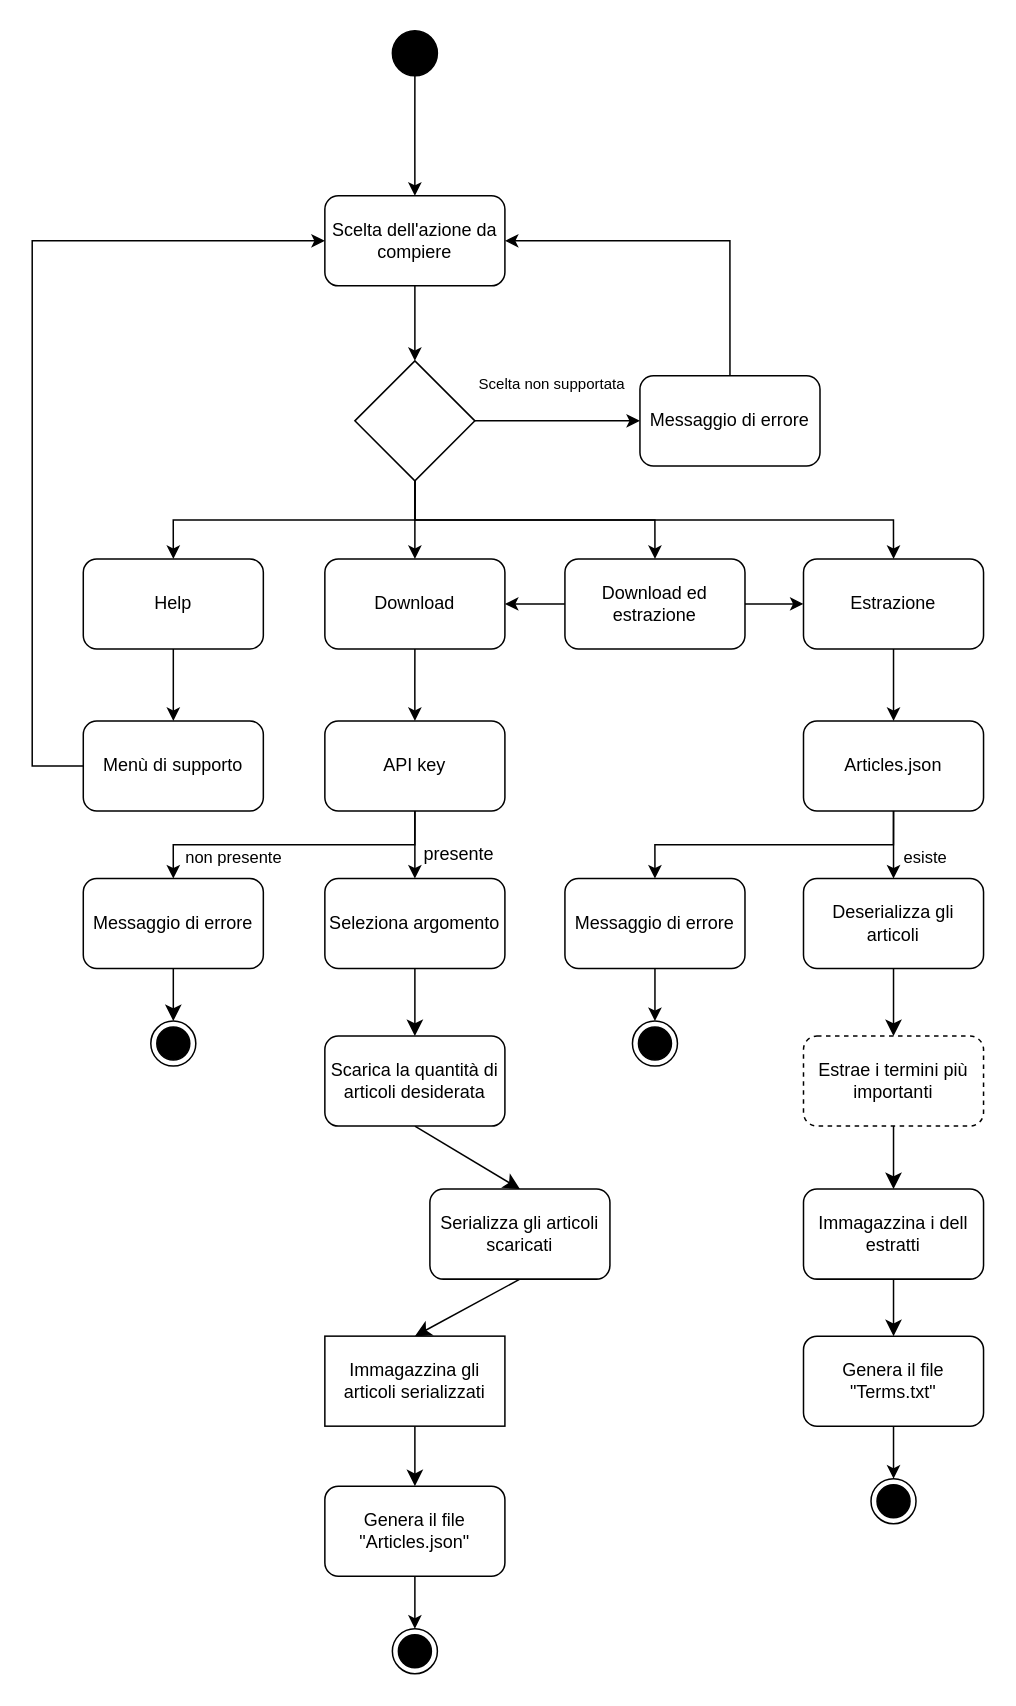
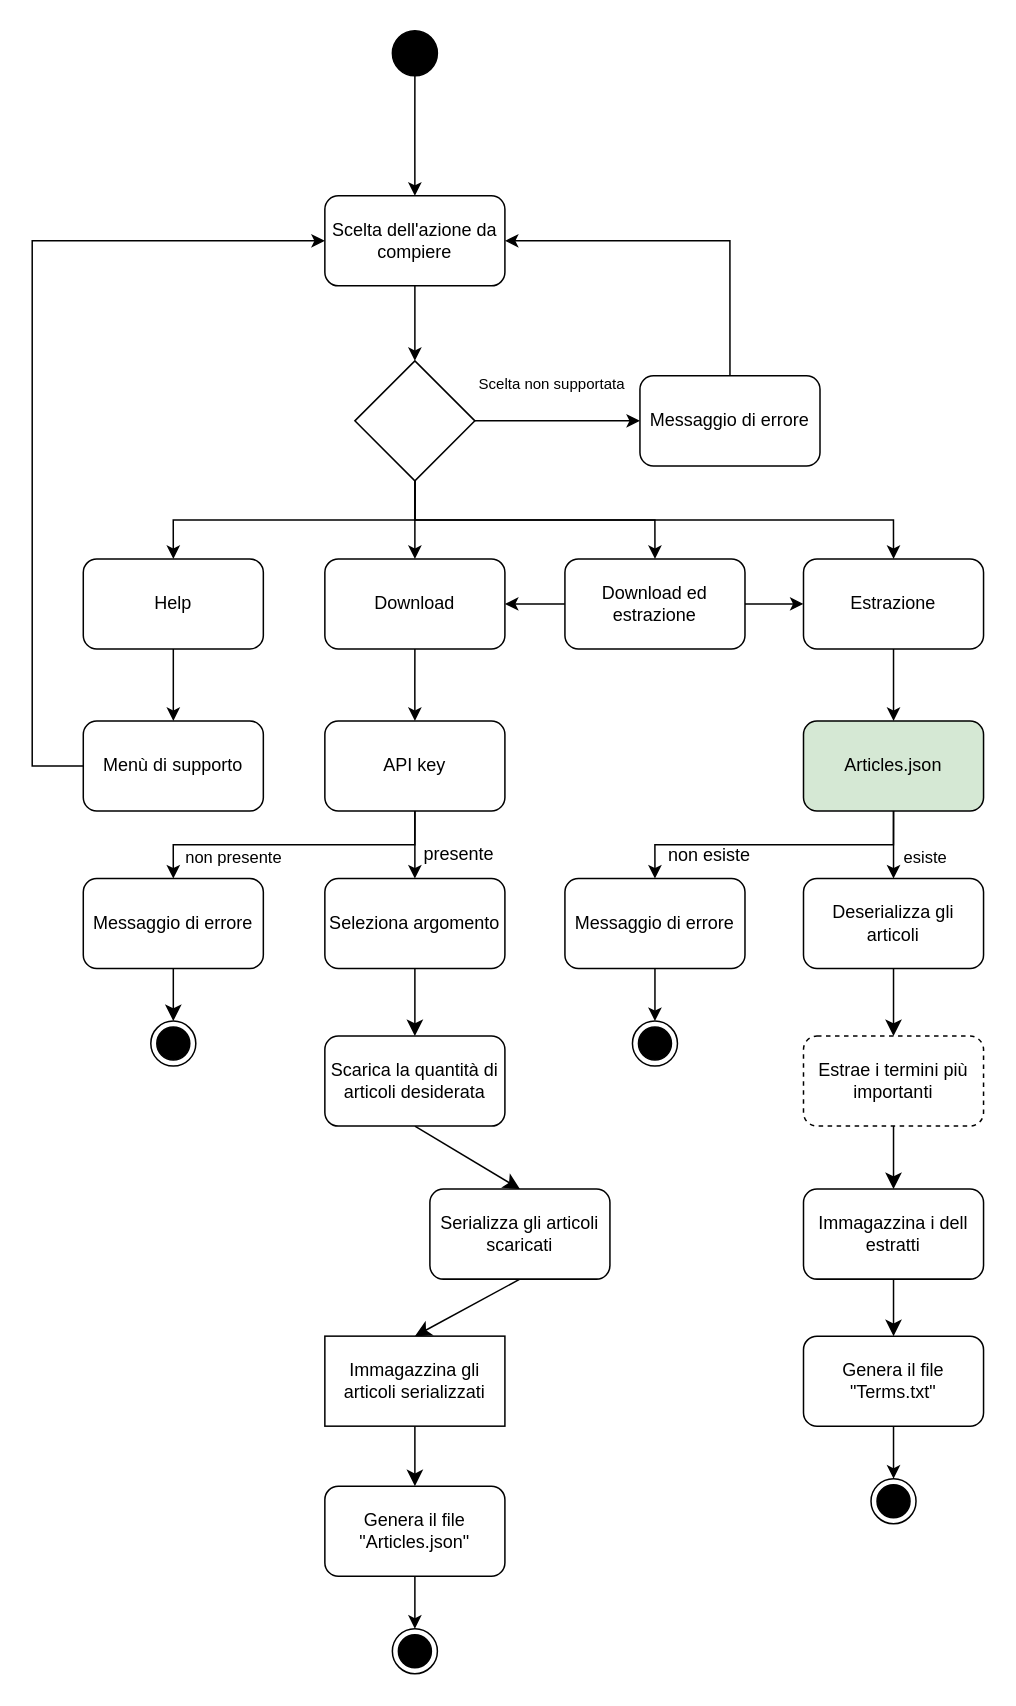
  <mxCell id="0" />
  <mxCell id="1" parent="0" />
  <mxCell id="2" style="edgeStyle=orthogonalEdgeStyle;rounded=0;orthogonalLoop=1;jettySize=auto;html=1;entryX=0.5;entryY=0;entryDx=0;entryDy=0;exitX=0.5;exitY=1;exitDx=0;exitDy=0;" parent="1" source="20" edge="1"><mxGeometry relative="1" as="geometry"><mxPoint x="275.94" y="70" as="sourcePoint" /><mxPoint x="275.94" y="130" as="targetPoint" /></mxGeometry></mxCell>
  <mxCell id="3" style="edgeStyle=orthogonalEdgeStyle;rounded=0;orthogonalLoop=1;jettySize=auto;html=1;exitX=0.5;exitY=1;exitDx=0;exitDy=0;entryX=0.5;entryY=0;entryDx=0;entryDy=0;" parent="1" source="10" target="9" edge="1"><mxGeometry relative="1" as="geometry"><mxPoint x="275.94" y="190" as="sourcePoint" /></mxGeometry></mxCell>
  <mxCell id="4" style="edgeStyle=orthogonalEdgeStyle;rounded=0;orthogonalLoop=1;jettySize=auto;html=1;exitX=0.5;exitY=1;exitDx=0;exitDy=0;entryX=0.5;entryY=0;entryDx=0;entryDy=0;" parent="1" source="9" target="12" edge="1"><mxGeometry relative="1" as="geometry" /></mxCell>
  <mxCell id="5" style="edgeStyle=orthogonalEdgeStyle;rounded=0;orthogonalLoop=1;jettySize=auto;html=1;exitX=0.5;exitY=1;exitDx=0;exitDy=0;entryX=0.5;entryY=0;entryDx=0;entryDy=0;" parent="1" source="9" target="19" edge="1"><mxGeometry relative="1" as="geometry" /></mxCell>
  <mxCell id="6" style="edgeStyle=orthogonalEdgeStyle;rounded=0;orthogonalLoop=1;jettySize=auto;html=1;exitX=0.5;exitY=1;exitDx=0;exitDy=0;entryX=0.5;entryY=0;entryDx=0;entryDy=0;" parent="1" source="9" target="14" edge="1"><mxGeometry relative="1" as="geometry" /></mxCell>
  <mxCell id="7" style="edgeStyle=orthogonalEdgeStyle;rounded=0;orthogonalLoop=1;jettySize=auto;html=1;exitX=0.5;exitY=1;exitDx=0;exitDy=0;entryX=0.5;entryY=0;entryDx=0;entryDy=0;" parent="1" source="9" target="17" edge="1"><mxGeometry relative="1" as="geometry" /></mxCell>
  <mxCell id="8" style="edgeStyle=orthogonalEdgeStyle;rounded=0;orthogonalLoop=1;jettySize=auto;html=1;exitX=1;exitY=0.5;exitDx=0;exitDy=0;entryX=0;entryY=0.5;entryDx=0;entryDy=0;" parent="1" source="9" target="22" edge="1"><mxGeometry relative="1" as="geometry" /></mxCell>
  <mxCell id="9" value="" style="rhombus;whiteSpace=wrap;html=1;" parent="1" vertex="1"><mxGeometry x="235.94" y="240" width="80" height="80" as="geometry" /></mxCell>
  <mxCell id="10" value="Scelta dell'azione da compiere" style="rounded=1;whiteSpace=wrap;html=1;" parent="1" vertex="1"><mxGeometry x="215.94" y="130" width="120" height="60" as="geometry" /></mxCell>
  <mxCell id="11" style="edgeStyle=orthogonalEdgeStyle;rounded=0;orthogonalLoop=1;jettySize=auto;html=1;exitX=0.5;exitY=1;exitDx=0;exitDy=0;entryX=0.5;entryY=0;entryDx=0;entryDy=0;" parent="1" source="12" target="25" edge="1"><mxGeometry relative="1" as="geometry" /></mxCell>
  <mxCell id="12" value="Help" style="rounded=1;whiteSpace=wrap;html=1;" parent="1" vertex="1"><mxGeometry x="54.94" y="372" width="120" height="60" as="geometry" /></mxCell>
  <mxCell id="13" style="edgeStyle=orthogonalEdgeStyle;rounded=0;orthogonalLoop=1;jettySize=auto;html=1;exitX=0.5;exitY=1;exitDx=0;exitDy=0;" parent="1" source="14" edge="1"><mxGeometry relative="1" as="geometry"><mxPoint x="275.94" y="480" as="targetPoint" /></mxGeometry></mxCell>
  <mxCell id="14" value="Download" style="rounded=1;whiteSpace=wrap;html=1;" parent="1" vertex="1"><mxGeometry x="215.94" y="372" width="120" height="60" as="geometry" /></mxCell>
  <mxCell id="15" style="edgeStyle=orthogonalEdgeStyle;rounded=0;orthogonalLoop=1;jettySize=auto;html=1;exitX=0;exitY=0.5;exitDx=0;exitDy=0;entryX=1;entryY=0.5;entryDx=0;entryDy=0;" parent="1" source="17" target="14" edge="1"><mxGeometry relative="1" as="geometry" /></mxCell>
  <mxCell id="16" style="edgeStyle=orthogonalEdgeStyle;rounded=0;orthogonalLoop=1;jettySize=auto;html=1;exitX=1;exitY=0.5;exitDx=0;exitDy=0;entryX=0;entryY=0.5;entryDx=0;entryDy=0;" parent="1" source="17" target="19" edge="1"><mxGeometry relative="1" as="geometry" /></mxCell>
  <mxCell id="17" value="Download ed estrazione" style="rounded=1;whiteSpace=wrap;html=1;" parent="1" vertex="1"><mxGeometry x="375.94" y="372" width="120" height="60" as="geometry" /></mxCell>
  <mxCell id="18" style="edgeStyle=orthogonalEdgeStyle;rounded=0;orthogonalLoop=1;jettySize=auto;html=1;exitX=0.5;exitY=1;exitDx=0;exitDy=0;entryX=0.5;entryY=0;entryDx=0;entryDy=0;" parent="1" source="19" target="47" edge="1"><mxGeometry relative="1" as="geometry" /></mxCell>
  <mxCell id="19" value="Estrazione" style="rounded=1;whiteSpace=wrap;html=1;" parent="1" vertex="1"><mxGeometry x="534.94" y="372" width="120" height="60" as="geometry" /></mxCell>
  <mxCell id="20" value="" style="ellipse;fillColor=strokeColor;html=1;" parent="1" vertex="1"><mxGeometry x="260.94" y="20" width="30" height="30" as="geometry" /></mxCell>
  <mxCell id="21" style="edgeStyle=orthogonalEdgeStyle;rounded=0;orthogonalLoop=1;jettySize=auto;html=1;exitX=0.5;exitY=0;exitDx=0;exitDy=0;entryX=1;entryY=0.5;entryDx=0;entryDy=0;" parent="1" source="22" target="10" edge="1"><mxGeometry relative="1" as="geometry" /></mxCell>
  <mxCell id="22" value="Messaggio di errore" style="rounded=1;whiteSpace=wrap;html=1;" parent="1" vertex="1"><mxGeometry x="425.94" y="250" width="120" height="60" as="geometry" /></mxCell>
  <mxCell id="23" value="Scelta non supportata" style="text;html=1;align=center;verticalAlign=middle;resizable=0;points=[];autosize=1;strokeColor=none;fillColor=none;rounded=0;fontSize=10;" parent="1" vertex="1"><mxGeometry x="301.94" y="240" width="130" height="30" as="geometry" /></mxCell>
  <mxCell id="24" style="edgeStyle=orthogonalEdgeStyle;rounded=0;orthogonalLoop=1;jettySize=auto;html=1;exitX=0;exitY=0.5;exitDx=0;exitDy=0;entryX=0;entryY=0.5;entryDx=0;entryDy=0;" edge="1" parent="1" source="25" target="10"><mxGeometry relative="1" as="geometry"><Array as="points"><mxPoint x="20.94" y="510" /><mxPoint x="20.94" y="160" /></Array></mxGeometry></mxCell>
  <mxCell id="25" value="Menù di supporto" style="rounded=1;whiteSpace=wrap;html=1;" parent="1" vertex="1"><mxGeometry x="54.94" y="480" width="120" height="60" as="geometry" /></mxCell>
  <mxCell id="26" style="edgeStyle=orthogonalEdgeStyle;rounded=0;orthogonalLoop=1;jettySize=auto;html=1;exitX=0.5;exitY=1;exitDx=0;exitDy=0;entryX=0.5;entryY=0;entryDx=0;entryDy=0;" parent="1" source="29" target="31" edge="1"><mxGeometry relative="1" as="geometry" /></mxCell>
  <mxCell id="27" value="non presente" style="edgeLabel;html=1;align=center;verticalAlign=middle;resizable=0;points=[];" parent="26" vertex="1" connectable="0"><mxGeometry x="-0.043" relative="1" as="geometry"><mxPoint x="-45" y="8" as="offset" /></mxGeometry></mxCell>
  <mxCell id="28" style="edgeStyle=orthogonalEdgeStyle;rounded=0;orthogonalLoop=1;jettySize=auto;html=1;exitX=0.5;exitY=1;exitDx=0;exitDy=0;entryX=0.5;entryY=0;entryDx=0;entryDy=0;" parent="1" source="29" target="34" edge="1"><mxGeometry relative="1" as="geometry" /></mxCell>
  <mxCell id="29" value="API key" style="rounded=1;whiteSpace=wrap;html=1;" parent="1" vertex="1"><mxGeometry x="215.94" y="480" width="120" height="60" as="geometry" /></mxCell>
  <mxCell id="30" style="edgeStyle=none;curved=1;rounded=0;orthogonalLoop=1;jettySize=auto;html=1;exitX=0.5;exitY=1;exitDx=0;exitDy=0;entryX=0.5;entryY=0;entryDx=0;entryDy=0;fontSize=12;startSize=8;endSize=8;" parent="1" source="31" target="32" edge="1"><mxGeometry relative="1" as="geometry" /></mxCell>
  <mxCell id="31" value="Messaggio di errore" style="rounded=1;whiteSpace=wrap;html=1;" parent="1" vertex="1"><mxGeometry x="54.94" y="585" width="120" height="60" as="geometry" /></mxCell>
  <mxCell id="32" value="" style="ellipse;html=1;shape=endState;fillColor=strokeColor;" parent="1" vertex="1"><mxGeometry x="99.94" y="680" width="30" height="30" as="geometry" /></mxCell>
  <mxCell id="33" style="edgeStyle=none;curved=1;rounded=0;orthogonalLoop=1;jettySize=auto;html=1;exitX=0.5;exitY=1;exitDx=0;exitDy=0;entryX=0.5;entryY=0;entryDx=0;entryDy=0;fontSize=12;startSize=8;endSize=8;" parent="1" source="34" target="36" edge="1"><mxGeometry relative="1" as="geometry" /></mxCell>
  <mxCell id="34" value="Seleziona argomento" style="rounded=1;whiteSpace=wrap;html=1;verticalAlign=middle;" parent="1" vertex="1"><mxGeometry x="215.94" y="585" width="120" height="60" as="geometry" /></mxCell>
  <mxCell id="35" style="edgeStyle=none;curved=1;rounded=0;orthogonalLoop=1;jettySize=auto;html=1;exitX=0.5;exitY=1;exitDx=0;exitDy=0;entryX=0.5;entryY=0;entryDx=0;entryDy=0;fontSize=12;startSize=8;endSize=8;" parent="1" source="36" target="38" edge="1"><mxGeometry relative="1" as="geometry" /></mxCell>
  <mxCell id="36" value="Scarica la quantità di articoli desiderata" style="rounded=1;whiteSpace=wrap;html=1;verticalAlign=middle;" parent="1" vertex="1"><mxGeometry x="215.94" y="690" width="120" height="60" as="geometry" /></mxCell>
  <mxCell id="37" style="edgeStyle=none;curved=1;rounded=0;orthogonalLoop=1;jettySize=auto;html=1;exitX=0.5;exitY=1;exitDx=0;exitDy=0;entryX=0.5;entryY=0;entryDx=0;entryDy=0;fontSize=12;startSize=8;endSize=8;" parent="1" source="38" target="40" edge="1"><mxGeometry relative="1" as="geometry" /></mxCell>
  <mxCell id="38" value="Serializza gli articoli scaricati" style="rounded=1;whiteSpace=wrap;html=1;verticalAlign=middle;" parent="1" vertex="1"><mxGeometry x="285.94" y="792" width="120" height="60" as="geometry" /></mxCell>
  <mxCell id="39" style="edgeStyle=none;curved=1;rounded=0;orthogonalLoop=1;jettySize=auto;html=1;exitX=0.5;exitY=1;exitDx=0;exitDy=0;entryX=0.5;entryY=0;entryDx=0;entryDy=0;fontSize=12;startSize=8;endSize=8;" parent="1" source="40" target="42" edge="1"><mxGeometry relative="1" as="geometry" /></mxCell>
  <mxCell id="40" value="Immagazzina gli articoli serializzati" style="whiteSpace=wrap;html=1;verticalAlign=middle;rounded=0;" parent="1" vertex="1"><mxGeometry x="215.94" y="890" width="120" height="60" as="geometry" /></mxCell>
  <mxCell id="41" style="edgeStyle=orthogonalEdgeStyle;rounded=0;orthogonalLoop=1;jettySize=auto;html=1;exitX=0.5;exitY=1;exitDx=0;exitDy=0;entryX=0.5;entryY=0;entryDx=0;entryDy=0;strokeWidth=1;" edge="1" parent="1" source="42" target="59"><mxGeometry relative="1" as="geometry" /></mxCell>
  <mxCell id="42" value="Genera il file &quot;Articles.json&quot;" style="rounded=1;whiteSpace=wrap;html=1;verticalAlign=middle;" parent="1" vertex="1"><mxGeometry x="215.94" y="990" width="120" height="60" as="geometry" /></mxCell>
  <mxCell id="43" value="&lt;div&gt;presente&lt;/div&gt;" style="text;html=1;align=center;verticalAlign=middle;resizable=0;points=[];autosize=1;strokeColor=none;fillColor=none;" parent="1" vertex="1"><mxGeometry x="269.94" y="554" width="70" height="30" as="geometry" /></mxCell>
  <mxCell id="44" style="edgeStyle=orthogonalEdgeStyle;rounded=0;orthogonalLoop=1;jettySize=auto;html=1;exitX=0.5;exitY=1;exitDx=0;exitDy=0;entryX=0.5;entryY=0;entryDx=0;entryDy=0;" parent="1" source="47" target="49" edge="1"><mxGeometry relative="1" as="geometry" /></mxCell>
  <mxCell id="45" style="edgeStyle=orthogonalEdgeStyle;rounded=0;orthogonalLoop=1;jettySize=auto;html=1;exitX=0.5;exitY=1;exitDx=0;exitDy=0;entryX=0.5;entryY=0;entryDx=0;entryDy=0;" parent="1" source="47" target="51" edge="1"><mxGeometry relative="1" as="geometry" /></mxCell>
  <mxCell id="46" value="esiste" style="edgeLabel;html=1;align=center;verticalAlign=middle;resizable=0;points=[];" parent="45" vertex="1" connectable="0"><mxGeometry x="0.34" y="3" relative="1" as="geometry"><mxPoint x="18" as="offset" /></mxGeometry></mxCell>
- <mxCell id="47" value="Articles.json" style="rounded=1;whiteSpace=wrap;html=1;" parent="1" vertex="1"><mxGeometry x="534.94" y="480" width="120" height="60" as="geometry" /></mxCell>
+ <mxCell id="47" value="Articles.json" style="rounded=1;whiteSpace=wrap;html=1;fillColor=#d5e8d4;" parent="1" vertex="1"><mxGeometry x="534.94" y="480" width="120" height="60" as="geometry" /></mxCell>
  <mxCell id="48" style="edgeStyle=orthogonalEdgeStyle;rounded=0;orthogonalLoop=1;jettySize=auto;html=1;exitX=0.5;exitY=1;exitDx=0;exitDy=0;entryX=0.5;entryY=0;entryDx=0;entryDy=0;" edge="1" parent="1" source="49" target="61"><mxGeometry relative="1" as="geometry" /></mxCell>
  <mxCell id="49" value="Messaggio di errore" style="rounded=1;whiteSpace=wrap;html=1;" parent="1" vertex="1"><mxGeometry x="375.94" y="585" width="120" height="60" as="geometry" /></mxCell>
  <mxCell id="50" style="edgeStyle=none;curved=1;rounded=0;orthogonalLoop=1;jettySize=auto;html=1;exitX=0.5;exitY=1;exitDx=0;exitDy=0;entryX=0.5;entryY=0;entryDx=0;entryDy=0;fontSize=12;startSize=8;endSize=8;" parent="1" source="51" target="56" edge="1"><mxGeometry relative="1" as="geometry" /></mxCell>
  <mxCell id="51" value="Deserializza gli articoli" style="rounded=1;whiteSpace=wrap;html=1;" parent="1" vertex="1"><mxGeometry x="534.94" y="585" width="120" height="60" as="geometry" /></mxCell>
+ <mxCell id="52" value="non esiste" style="text;html=1;align=center;verticalAlign=middle;resizable=0;points=[];autosize=1;strokeColor=none;fillColor=none;" parent="1" vertex="1"><mxGeometry x="431.94" y="555" width="80" height="30" as="geometry" /></mxCell>
  <mxCell id="53" style="edgeStyle=none;curved=1;rounded=0;orthogonalLoop=1;jettySize=auto;html=1;exitX=0.5;exitY=1;exitDx=0;exitDy=0;entryX=0.5;entryY=0;entryDx=0;entryDy=0;fontSize=12;startSize=8;endSize=8;" parent="1" source="54" target="58" edge="1"><mxGeometry relative="1" as="geometry" /></mxCell>
  <mxCell id="54" value="Immagazzina i dell estratti" style="rounded=1;whiteSpace=wrap;html=1;" parent="1" vertex="1"><mxGeometry x="534.94" y="792" width="120" height="60" as="geometry" /></mxCell>
  <mxCell id="55" style="edgeStyle=none;curved=1;rounded=0;orthogonalLoop=1;jettySize=auto;html=1;exitX=0.5;exitY=1;exitDx=0;exitDy=0;entryX=0.5;entryY=0;entryDx=0;entryDy=0;fontSize=12;startSize=8;endSize=8;" parent="1" source="56" target="54" edge="1"><mxGeometry relative="1" as="geometry" /></mxCell>
  <mxCell id="56" value="Estrae i termini più importanti" style="rounded=1;whiteSpace=wrap;html=1;dashed=1;" parent="1" vertex="1"><mxGeometry x="534.94" y="690" width="120" height="60" as="geometry" /></mxCell>
  <mxCell id="57" style="edgeStyle=orthogonalEdgeStyle;rounded=0;orthogonalLoop=1;jettySize=auto;html=1;exitX=0.5;exitY=1;exitDx=0;exitDy=0;entryX=0.5;entryY=0;entryDx=0;entryDy=0;" edge="1" parent="1" source="58" target="60"><mxGeometry relative="1" as="geometry" /></mxCell>
  <mxCell id="58" value="Genera il file &quot;Terms.txt&quot;" style="rounded=1;whiteSpace=wrap;html=1;" parent="1" vertex="1"><mxGeometry x="534.94" y="890" width="120" height="60" as="geometry" /></mxCell>
  <mxCell id="59" value="" style="ellipse;html=1;shape=endState;fillColor=strokeColor;" vertex="1" parent="1"><mxGeometry x="260.94" y="1085" width="30" height="30" as="geometry" /></mxCell>
  <mxCell id="60" value="" style="ellipse;html=1;shape=endState;fillColor=strokeColor;" vertex="1" parent="1"><mxGeometry x="579.94" y="985" width="30" height="30" as="geometry" /></mxCell>
  <mxCell id="61" value="" style="ellipse;html=1;shape=endState;fillColor=strokeColor;" vertex="1" parent="1"><mxGeometry x="420.94" y="680" width="30" height="30" as="geometry" /></mxCell>
